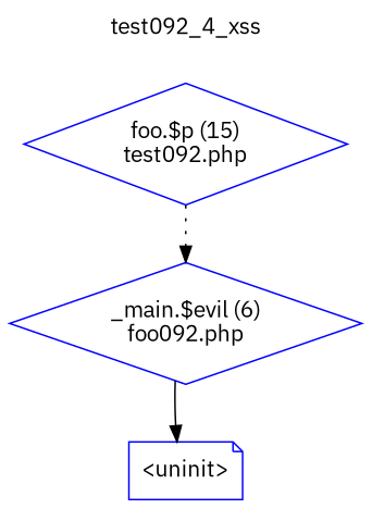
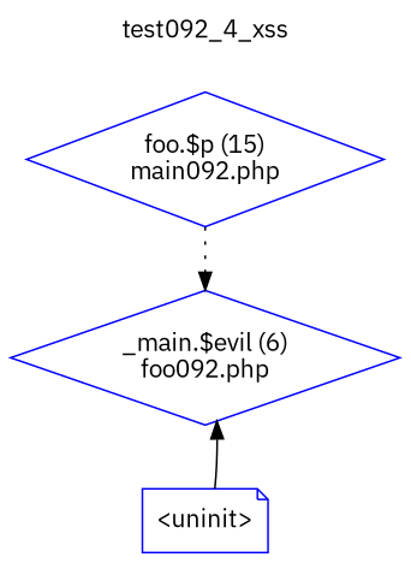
  digraph {
    fontname="IBM Plex Sans"
    label=test092_4_xss
    labelloc=t
    node [color=blue fontname="IBM Plex Sans" shape=diamond]
    edge [fontname="IBM Plex Sans"]
-   n1 [label="foo.$p (15)\ntest092.php"]
+   n1 [label="foo.$p (15)\nmain092.php"]
    n2 [label="_main.$evil (6)\nfoo092.php"]
    n3 [label="<uninit>" shape=note]
    n1 -> n2 [style=dotted]
-   n2 -> n3 [style=solid]
+   n3 -> n2 [style=solid]
  }
